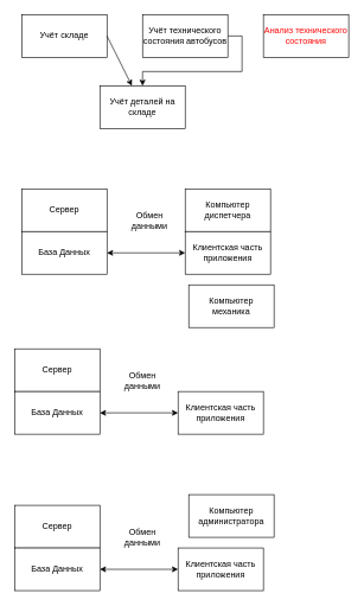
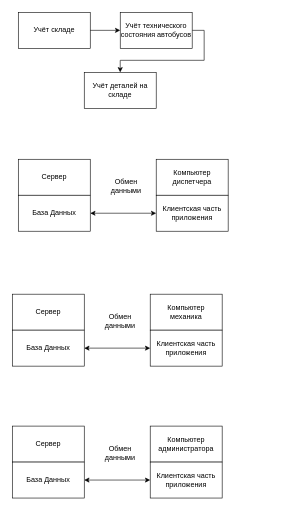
  <mxCell id="0" />
  <mxCell id="1" parent="0" />
  <mxCell id="2" value="&lt;span style=&quot;background-color: rgb(255, 255, 255);&quot;&gt;&lt;font style=&quot;color: rgb(0, 0, 0);&quot;&gt;Учёт складе&lt;/font&gt;&lt;/span&gt;" style="rounded=0;whiteSpace=wrap;html=1;" vertex="1" parent="1"><mxGeometry x="30" y="20" width="120" height="60" as="geometry" /></mxCell>
  <mxCell id="3" style="edgeStyle=orthogonalEdgeStyle;rounded=0;orthogonalLoop=1;jettySize=auto;html=1;exitX=1;exitY=0.5;exitDx=0;exitDy=0;" edge="1" parent="1" source="4" target="7"><mxGeometry relative="1" as="geometry" /></mxCell>
  <mxCell id="4" value="&lt;font style=&quot;color: rgb(0, 0, 0);&quot;&gt;Учёт технического состояния автобусов&lt;/font&gt;" style="rounded=0;whiteSpace=wrap;html=1;" vertex="1" parent="1"><mxGeometry x="200" y="20" width="120" height="60" as="geometry" /></mxCell>
- <mxCell id="5" value="&lt;font style=&quot;color: rgb(255, 0, 0);&quot;&gt;Анализ технического состояния&lt;/font&gt;" style="rounded=0;whiteSpace=wrap;html=1;" vertex="1" parent="1"><mxGeometry x="370" y="20" width="120" height="60" as="geometry" /></mxCell>
- <mxCell id="6" value="" style="endArrow=classic;html=1;rounded=0;exitX=1;exitY=0.5;exitDx=0;exitDy=0;" edge="1" parent="1" source="2" target="7"><mxGeometry width="50" height="50" relative="1" as="geometry"><mxPoint x="100" y="180" as="sourcePoint" /><mxPoint x="150" y="130" as="targetPoint" /></mxGeometry></mxCell>
+ <mxCell id="6" value="" style="endArrow=classic;html=1;rounded=0;entryX=0;entryY=0.5;entryDx=0;entryDy=0;exitX=1;exitY=0.5;exitDx=0;exitDy=0;" edge="1" parent="1" source="2" target="4"><mxGeometry width="50" height="50" relative="1" as="geometry"><mxPoint x="100" y="180" as="sourcePoint" /><mxPoint x="150" y="130" as="targetPoint" /></mxGeometry></mxCell>
  <mxCell id="7" value="Учёт деталей на складе" style="rounded=0;whiteSpace=wrap;html=1;" vertex="1" parent="1"><mxGeometry x="140" y="120" width="120" height="60" as="geometry" /></mxCell>
  <mxCell id="8" value="Сервер" style="rounded=0;whiteSpace=wrap;html=1;" vertex="1" parent="1"><mxGeometry x="30" y="265" width="120" height="60" as="geometry" /></mxCell>
  <mxCell id="9" value="База Данных" style="rounded=0;whiteSpace=wrap;html=1;" vertex="1" parent="1"><mxGeometry x="30" y="325" width="120" height="60" as="geometry" /></mxCell>
  <mxCell id="10" value="Компьютер диспетчера" style="rounded=0;whiteSpace=wrap;html=1;" vertex="1" parent="1"><mxGeometry x="260" y="265" width="120" height="60" as="geometry" /></mxCell>
  <mxCell id="11" value="Клиентская часть приложения" style="rounded=0;whiteSpace=wrap;html=1;" vertex="1" parent="1"><mxGeometry x="260" y="325" width="120" height="60" as="geometry" /></mxCell>
  <mxCell id="12" value="" style="endArrow=classic;startArrow=classic;html=1;rounded=0;exitX=1;exitY=0.5;exitDx=0;exitDy=0;entryX=0;entryY=0.5;entryDx=0;entryDy=0;" edge="1" parent="1" source="9" target="11"><mxGeometry width="50" height="50" relative="1" as="geometry"><mxPoint x="180" y="365" as="sourcePoint" /><mxPoint x="230" y="315" as="targetPoint" /></mxGeometry></mxCell>
  <mxCell id="13" value="Обмен данными" style="text;html=1;align=center;verticalAlign=middle;whiteSpace=wrap;rounded=0;" vertex="1" parent="1"><mxGeometry x="180" y="295" width="60" height="30" as="geometry" /></mxCell>
  <mxCell id="14" value="Сервер" style="rounded=0;whiteSpace=wrap;html=1;" vertex="1" parent="1"><mxGeometry x="20" y="490" width="120" height="60" as="geometry" /></mxCell>
  <mxCell id="15" value="База Данных" style="rounded=0;whiteSpace=wrap;html=1;" vertex="1" parent="1"><mxGeometry x="20" y="550" width="120" height="60" as="geometry" /></mxCell>
- <mxCell id="16" value="Компьютер механика" style="rounded=0;whiteSpace=wrap;html=1;" vertex="1" parent="1"><mxGeometry x="265" y="400" width="120" height="60" as="geometry" /></mxCell>
+ <mxCell id="16" value="Компьютер механика" style="rounded=0;whiteSpace=wrap;html=1;" vertex="1" parent="1"><mxGeometry x="250" y="490" width="120" height="60" as="geometry" /></mxCell>
  <mxCell id="17" value="Клиентская часть приложения" style="rounded=0;whiteSpace=wrap;html=1;" vertex="1" parent="1"><mxGeometry x="250" y="550" width="120" height="60" as="geometry" /></mxCell>
  <mxCell id="18" value="" style="endArrow=classic;startArrow=classic;html=1;rounded=0;exitX=1;exitY=0.5;exitDx=0;exitDy=0;entryX=0;entryY=0.5;entryDx=0;entryDy=0;" edge="1" parent="1" source="15" target="17"><mxGeometry width="50" height="50" relative="1" as="geometry"><mxPoint x="170" y="590" as="sourcePoint" /><mxPoint x="220" y="540" as="targetPoint" /></mxGeometry></mxCell>
  <mxCell id="19" value="Обмен данными" style="text;html=1;align=center;verticalAlign=middle;whiteSpace=wrap;rounded=0;" vertex="1" parent="1"><mxGeometry x="170" y="520" width="60" height="30" as="geometry" /></mxCell>
  <mxCell id="20" value="Сервер" style="rounded=0;whiteSpace=wrap;html=1;" vertex="1" parent="1"><mxGeometry x="20" y="710" width="120" height="60" as="geometry" /></mxCell>
  <mxCell id="21" value="База Данных" style="rounded=0;whiteSpace=wrap;html=1;" vertex="1" parent="1"><mxGeometry x="20" y="770" width="120" height="60" as="geometry" /></mxCell>
- <mxCell id="22" value="Компьютер администратора" style="rounded=0;whiteSpace=wrap;html=1;" vertex="1" parent="1"><mxGeometry x="265" y="695" width="120" height="60" as="geometry" /></mxCell>
+ <mxCell id="22" value="Компьютер администратора" style="rounded=0;whiteSpace=wrap;html=1;" vertex="1" parent="1"><mxGeometry x="250" y="710" width="120" height="60" as="geometry" /></mxCell>
  <mxCell id="23" value="Клиентская часть приложения" style="rounded=0;whiteSpace=wrap;html=1;" vertex="1" parent="1"><mxGeometry x="250" y="770" width="120" height="60" as="geometry" /></mxCell>
  <mxCell id="24" value="" style="endArrow=classic;startArrow=classic;html=1;rounded=0;exitX=1;exitY=0.5;exitDx=0;exitDy=0;entryX=0;entryY=0.5;entryDx=0;entryDy=0;" edge="1" parent="1" source="21" target="23"><mxGeometry width="50" height="50" relative="1" as="geometry"><mxPoint x="170" y="810" as="sourcePoint" /><mxPoint x="220" y="760" as="targetPoint" /></mxGeometry></mxCell>
  <mxCell id="25" value="Обмен данными" style="text;html=1;align=center;verticalAlign=middle;whiteSpace=wrap;rounded=0;" vertex="1" parent="1"><mxGeometry x="170" y="740" width="60" height="30" as="geometry" /></mxCell>
